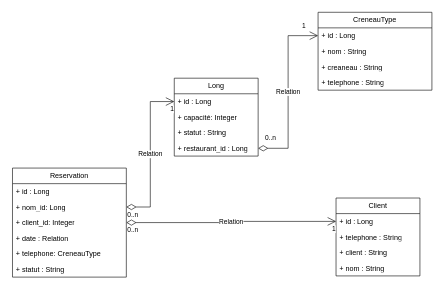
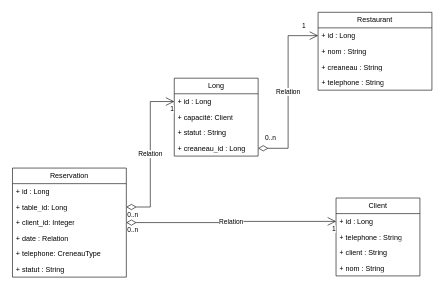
  <mxCell id="0" />
  <mxCell id="1" parent="0" />
  <mxCell id="2" value="Long" style="swimlane;fontStyle=0;childLayout=stackLayout;horizontal=1;startSize=26;fillColor=none;horizontalStack=0;resizeParent=1;resizeParentMax=0;resizeLast=0;collapsible=1;marginBottom=0;whiteSpace=wrap;html=1;labelBackgroundColor=none;" vertex="1" parent="1"><mxGeometry x="290" y="130" width="140" height="130" as="geometry" /></mxCell>
  <mxCell id="3" value="+ id : Long" style="text;strokeColor=none;fillColor=none;align=left;verticalAlign=top;spacingLeft=4;spacingRight=4;overflow=hidden;rotatable=0;points=[[0,0.5],[1,0.5]];portConstraint=eastwest;whiteSpace=wrap;html=1;labelBackgroundColor=none;" vertex="1" parent="2"><mxGeometry y="26" width="140" height="26" as="geometry" /></mxCell>
- <mxCell id="4" value="+ capacité: Integer" style="text;strokeColor=none;fillColor=none;align=left;verticalAlign=top;spacingLeft=4;spacingRight=4;overflow=hidden;rotatable=0;points=[[0,0.5],[1,0.5]];portConstraint=eastwest;whiteSpace=wrap;html=1;labelBackgroundColor=none;" vertex="1" parent="2"><mxGeometry y="52" width="140" height="26" as="geometry" /></mxCell>
+ <mxCell id="4" value="+ capacité: Client" style="text;strokeColor=none;fillColor=none;align=left;verticalAlign=top;spacingLeft=4;spacingRight=4;overflow=hidden;rotatable=0;points=[[0,0.5],[1,0.5]];portConstraint=eastwest;whiteSpace=wrap;html=1;labelBackgroundColor=none;" vertex="1" parent="2"><mxGeometry y="52" width="140" height="26" as="geometry" /></mxCell>
  <mxCell id="5" value="+ statut : String" style="text;strokeColor=none;fillColor=none;align=left;verticalAlign=top;spacingLeft=4;spacingRight=4;overflow=hidden;rotatable=0;points=[[0,0.5],[1,0.5]];portConstraint=eastwest;whiteSpace=wrap;html=1;labelBackgroundColor=none;" vertex="1" parent="2"><mxGeometry y="78" width="140" height="26" as="geometry" /></mxCell>
- <mxCell id="6" value="+ restaurant_id : Long" style="text;strokeColor=none;fillColor=none;align=left;verticalAlign=top;spacingLeft=4;spacingRight=4;overflow=hidden;rotatable=0;points=[[0,0.5],[1,0.5]];portConstraint=eastwest;whiteSpace=wrap;html=1;labelBackgroundColor=none;" vertex="1" parent="2"><mxGeometry y="104" width="140" height="26" as="geometry" /></mxCell>
- <mxCell id="7" value="CreneauType" style="swimlane;fontStyle=0;childLayout=stackLayout;horizontal=1;startSize=26;fillColor=none;horizontalStack=0;resizeParent=1;resizeParentMax=0;resizeLast=0;collapsible=1;marginBottom=0;whiteSpace=wrap;html=1;labelBackgroundColor=none;" parent="1" vertex="1"><mxGeometry x="530" y="20" width="190" height="130" as="geometry"><mxRectangle x="330" y="10" width="100" height="30" as="alternateBounds" /></mxGeometry></mxCell>
+ <mxCell id="6" value="+ creaneau_id : Long" style="text;strokeColor=none;fillColor=none;align=left;verticalAlign=top;spacingLeft=4;spacingRight=4;overflow=hidden;rotatable=0;points=[[0,0.5],[1,0.5]];portConstraint=eastwest;whiteSpace=wrap;html=1;labelBackgroundColor=none;" vertex="1" parent="2"><mxGeometry y="104" width="140" height="26" as="geometry" /></mxCell>
+ <mxCell id="7" value="Restaurant" style="swimlane;fontStyle=0;childLayout=stackLayout;horizontal=1;startSize=26;fillColor=none;horizontalStack=0;resizeParent=1;resizeParentMax=0;resizeLast=0;collapsible=1;marginBottom=0;whiteSpace=wrap;html=1;labelBackgroundColor=none;" parent="1" vertex="1"><mxGeometry x="530" y="20" width="190" height="130" as="geometry"><mxRectangle x="330" y="10" width="100" height="30" as="alternateBounds" /></mxGeometry></mxCell>
  <mxCell id="8" value="+ id : Long" style="text;strokeColor=none;fillColor=none;align=left;verticalAlign=top;spacingLeft=4;spacingRight=4;overflow=hidden;rotatable=0;points=[[0,0.5],[1,0.5]];portConstraint=eastwest;whiteSpace=wrap;html=1;labelBackgroundColor=none;" vertex="1" parent="7"><mxGeometry y="26" width="190" height="26" as="geometry" /></mxCell>
  <mxCell id="9" value="+ nom : String" style="text;strokeColor=none;fillColor=none;align=left;verticalAlign=top;spacingLeft=4;spacingRight=4;overflow=hidden;rotatable=0;points=[[0,0.5],[1,0.5]];portConstraint=eastwest;whiteSpace=wrap;html=1;labelBackgroundColor=none;" parent="7" vertex="1"><mxGeometry y="52" width="190" height="26" as="geometry" /></mxCell>
  <mxCell id="10" value="+ creaneau : String" style="text;strokeColor=none;fillColor=none;align=left;verticalAlign=top;spacingLeft=4;spacingRight=4;overflow=hidden;rotatable=0;points=[[0,0.5],[1,0.5]];portConstraint=eastwest;whiteSpace=wrap;html=1;labelBackgroundColor=none;" parent="7" vertex="1"><mxGeometry y="78" width="190" height="26" as="geometry" /></mxCell>
  <mxCell id="11" value="+ telephone : String" style="text;strokeColor=none;fillColor=none;align=left;verticalAlign=top;spacingLeft=4;spacingRight=4;overflow=hidden;rotatable=0;points=[[0,0.5],[1,0.5]];portConstraint=eastwest;whiteSpace=wrap;html=1;labelBackgroundColor=none;" parent="7" vertex="1"><mxGeometry y="104" width="190" height="26" as="geometry" /></mxCell>
  <mxCell id="12" value="Client" style="swimlane;fontStyle=0;childLayout=stackLayout;horizontal=1;startSize=26;fillColor=none;horizontalStack=0;resizeParent=1;resizeParentMax=0;resizeLast=0;collapsible=1;marginBottom=0;whiteSpace=wrap;html=1;labelBackgroundColor=none;" vertex="1" parent="1"><mxGeometry x="560" y="330" width="140" height="130" as="geometry" /></mxCell>
  <mxCell id="13" value="+ id : Long" style="text;strokeColor=none;fillColor=none;align=left;verticalAlign=top;spacingLeft=4;spacingRight=4;overflow=hidden;rotatable=0;points=[[0,0.5],[1,0.5]];portConstraint=eastwest;whiteSpace=wrap;html=1;labelBackgroundColor=none;" vertex="1" parent="12"><mxGeometry y="26" width="140" height="26" as="geometry" /></mxCell>
  <mxCell id="14" value="+ telephone : String" style="text;strokeColor=none;fillColor=none;align=left;verticalAlign=top;spacingLeft=4;spacingRight=4;overflow=hidden;rotatable=0;points=[[0,0.5],[1,0.5]];portConstraint=eastwest;whiteSpace=wrap;html=1;labelBackgroundColor=none;" vertex="1" parent="12"><mxGeometry y="52" width="140" height="26" as="geometry" /></mxCell>
  <mxCell id="15" value="+ client : String" style="text;strokeColor=none;fillColor=none;align=left;verticalAlign=top;spacingLeft=4;spacingRight=4;overflow=hidden;rotatable=0;points=[[0,0.5],[1,0.5]];portConstraint=eastwest;whiteSpace=wrap;html=1;labelBackgroundColor=none;" vertex="1" parent="12"><mxGeometry y="78" width="140" height="26" as="geometry" /></mxCell>
  <mxCell id="16" value="+ nom : String" style="text;strokeColor=none;fillColor=none;align=left;verticalAlign=top;spacingLeft=4;spacingRight=4;overflow=hidden;rotatable=0;points=[[0,0.5],[1,0.5]];portConstraint=eastwest;whiteSpace=wrap;html=1;labelBackgroundColor=none;" vertex="1" parent="12"><mxGeometry y="104" width="140" height="26" as="geometry" /></mxCell>
  <mxCell id="17" value="Reservation" style="swimlane;fontStyle=0;childLayout=stackLayout;horizontal=1;startSize=26;fillColor=none;horizontalStack=0;resizeParent=1;resizeParentMax=0;resizeLast=0;collapsible=1;marginBottom=0;whiteSpace=wrap;html=1;labelBackgroundColor=none;" vertex="1" parent="1"><mxGeometry x="20" y="280" width="190" height="182" as="geometry" /></mxCell>
  <mxCell id="18" value="+ id : Long" style="text;strokeColor=none;fillColor=none;align=left;verticalAlign=top;spacingLeft=4;spacingRight=4;overflow=hidden;rotatable=0;points=[[0,0.5],[1,0.5]];portConstraint=eastwest;whiteSpace=wrap;html=1;labelBackgroundColor=none;" vertex="1" parent="17"><mxGeometry y="26" width="190" height="26" as="geometry" /></mxCell>
- <mxCell id="19" value="+ nom_id: Long" style="text;strokeColor=none;fillColor=none;align=left;verticalAlign=top;spacingLeft=4;spacingRight=4;overflow=hidden;rotatable=0;points=[[0,0.5],[1,0.5]];portConstraint=eastwest;whiteSpace=wrap;html=1;labelBackgroundColor=none;" vertex="1" parent="17"><mxGeometry y="52" width="190" height="26" as="geometry" /></mxCell>
+ <mxCell id="19" value="+ table_id: Long" style="text;strokeColor=none;fillColor=none;align=left;verticalAlign=top;spacingLeft=4;spacingRight=4;overflow=hidden;rotatable=0;points=[[0,0.5],[1,0.5]];portConstraint=eastwest;whiteSpace=wrap;html=1;labelBackgroundColor=none;" vertex="1" parent="17"><mxGeometry y="52" width="190" height="26" as="geometry" /></mxCell>
  <mxCell id="20" value="+ client_id: Integer" style="text;strokeColor=none;fillColor=none;align=left;verticalAlign=top;spacingLeft=4;spacingRight=4;overflow=hidden;rotatable=0;points=[[0,0.5],[1,0.5]];portConstraint=eastwest;whiteSpace=wrap;html=1;labelBackgroundColor=none;" vertex="1" parent="17"><mxGeometry y="78" width="190" height="26" as="geometry" /></mxCell>
  <mxCell id="21" value="+ date : Relation" style="text;strokeColor=none;fillColor=none;align=left;verticalAlign=top;spacingLeft=4;spacingRight=4;overflow=hidden;rotatable=0;points=[[0,0.5],[1,0.5]];portConstraint=eastwest;whiteSpace=wrap;html=1;labelBackgroundColor=none;" vertex="1" parent="17"><mxGeometry y="104" width="190" height="26" as="geometry" /></mxCell>
  <mxCell id="22" value="+ telephone: CreneauType" style="text;strokeColor=none;fillColor=none;align=left;verticalAlign=top;spacingLeft=4;spacingRight=4;overflow=hidden;rotatable=0;points=[[0,0.5],[1,0.5]];portConstraint=eastwest;whiteSpace=wrap;html=1;labelBackgroundColor=none;" vertex="1" parent="17"><mxGeometry y="130" width="190" height="26" as="geometry" /></mxCell>
  <mxCell id="23" value="+ statut : String" style="text;strokeColor=none;fillColor=none;align=left;verticalAlign=top;spacingLeft=4;spacingRight=4;overflow=hidden;rotatable=0;points=[[0,0.5],[1,0.5]];portConstraint=eastwest;whiteSpace=wrap;html=1;labelBackgroundColor=none;" vertex="1" parent="17"><mxGeometry y="156" width="190" height="26" as="geometry" /></mxCell>
  <mxCell id="24" value="Relation" style="endArrow=open;html=1;endSize=12;startArrow=diamondThin;startSize=14;startFill=0;edgeStyle=orthogonalEdgeStyle;rounded=0;exitX=1;exitY=0.5;exitDx=0;exitDy=0;entryX=0;entryY=0.5;entryDx=0;entryDy=0;" edge="1" parent="1" source="6" target="8"><mxGeometry relative="1" as="geometry"><mxPoint x="270" y="170" as="sourcePoint" /><mxPoint x="430" y="170" as="targetPoint" /></mxGeometry></mxCell>
  <mxCell id="25" value="0..n" style="edgeLabel;resizable=0;html=1;align=left;verticalAlign=top;" connectable="0" vertex="1" parent="24"><mxGeometry x="-1" relative="1" as="geometry"><mxPoint x="10" y="-30" as="offset" /></mxGeometry></mxCell>
  <mxCell id="26" value="1" style="edgeLabel;resizable=0;html=1;align=right;verticalAlign=top;" connectable="0" vertex="1" parent="24"><mxGeometry x="1" relative="1" as="geometry"><mxPoint x="-20" y="-29" as="offset" /></mxGeometry></mxCell>
  <mxCell id="27" value="Relation" style="endArrow=open;html=1;endSize=12;startArrow=diamondThin;startSize=14;startFill=0;edgeStyle=orthogonalEdgeStyle;rounded=0;exitX=1;exitY=0.5;exitDx=0;exitDy=0;entryX=0;entryY=0.5;entryDx=0;entryDy=0;" edge="1" parent="1" source="19" target="3"><mxGeometry relative="1" as="geometry"><mxPoint x="270" y="170" as="sourcePoint" /><mxPoint x="430" y="170" as="targetPoint" /></mxGeometry></mxCell>
  <mxCell id="28" value="0..n" style="edgeLabel;resizable=0;html=1;align=left;verticalAlign=top;" connectable="0" vertex="1" parent="27"><mxGeometry x="-1" relative="1" as="geometry" /></mxCell>
  <mxCell id="29" value="1" style="edgeLabel;resizable=0;html=1;align=right;verticalAlign=top;" connectable="0" vertex="1" parent="27"><mxGeometry x="1" relative="1" as="geometry" /></mxCell>
  <mxCell id="30" value="Relation" style="endArrow=open;html=1;endSize=12;startArrow=diamondThin;startSize=14;startFill=0;edgeStyle=orthogonalEdgeStyle;rounded=0;exitX=1;exitY=0.5;exitDx=0;exitDy=0;entryX=0;entryY=0.5;entryDx=0;entryDy=0;" edge="1" parent="1" source="20" target="13"><mxGeometry relative="1" as="geometry"><mxPoint x="270" y="170" as="sourcePoint" /><mxPoint x="430" y="170" as="targetPoint" /></mxGeometry></mxCell>
  <mxCell id="31" value="0..n" style="edgeLabel;resizable=0;html=1;align=left;verticalAlign=top;" connectable="0" vertex="1" parent="30"><mxGeometry x="-1" relative="1" as="geometry" /></mxCell>
  <mxCell id="32" value="1" style="edgeLabel;resizable=0;html=1;align=right;verticalAlign=top;" connectable="0" vertex="1" parent="30"><mxGeometry x="1" relative="1" as="geometry" /></mxCell>
